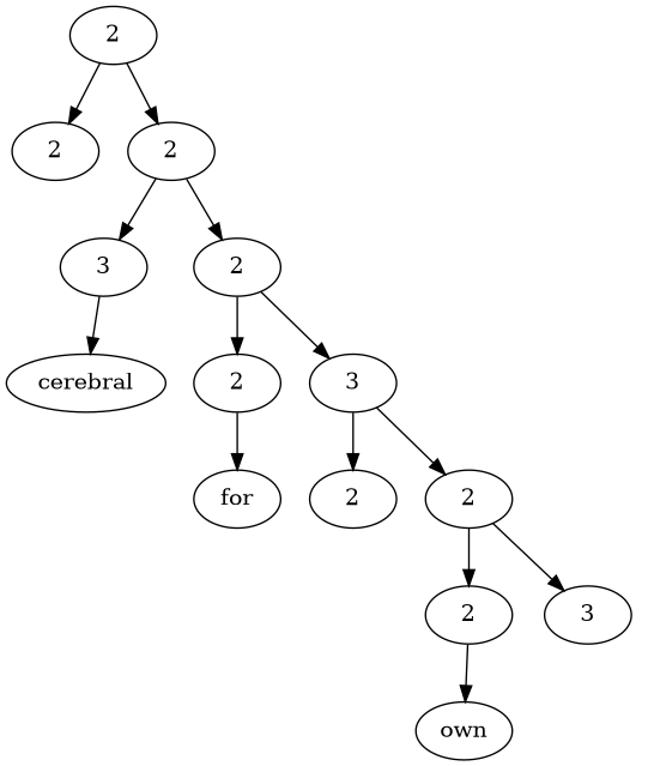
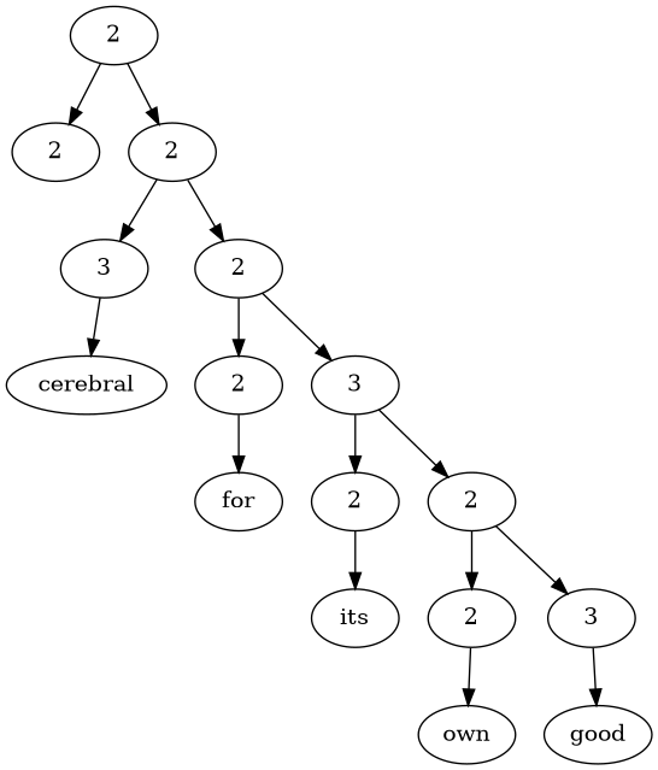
  digraph {
    n1 [label=2]
    n2 [label=2]
    n3 [label=2]
    n4 [label=3]
    n5 [label=2]
    n6 [label=cerebral]
    n7 [label=2]
    n8 [label=3]
    n9 [label=for]
    n10 [label=2]
    n11 [label=2]
+   n12 [label=its]
    n13 [label=2]
    n14 [label=3]
    n15 [label=own]
+   n16 [label=good]
    n1 -> n2
    n1 -> n3
    n3 -> n4
    n3 -> n5
    n4 -> n6
    n5 -> n7
    n5 -> n8
    n7 -> n9
    n8 -> n10
    n8 -> n11
+   n10 -> n12
    n11 -> n13
    n11 -> n14
    n13 -> n15
+   n14 -> n16
  }
